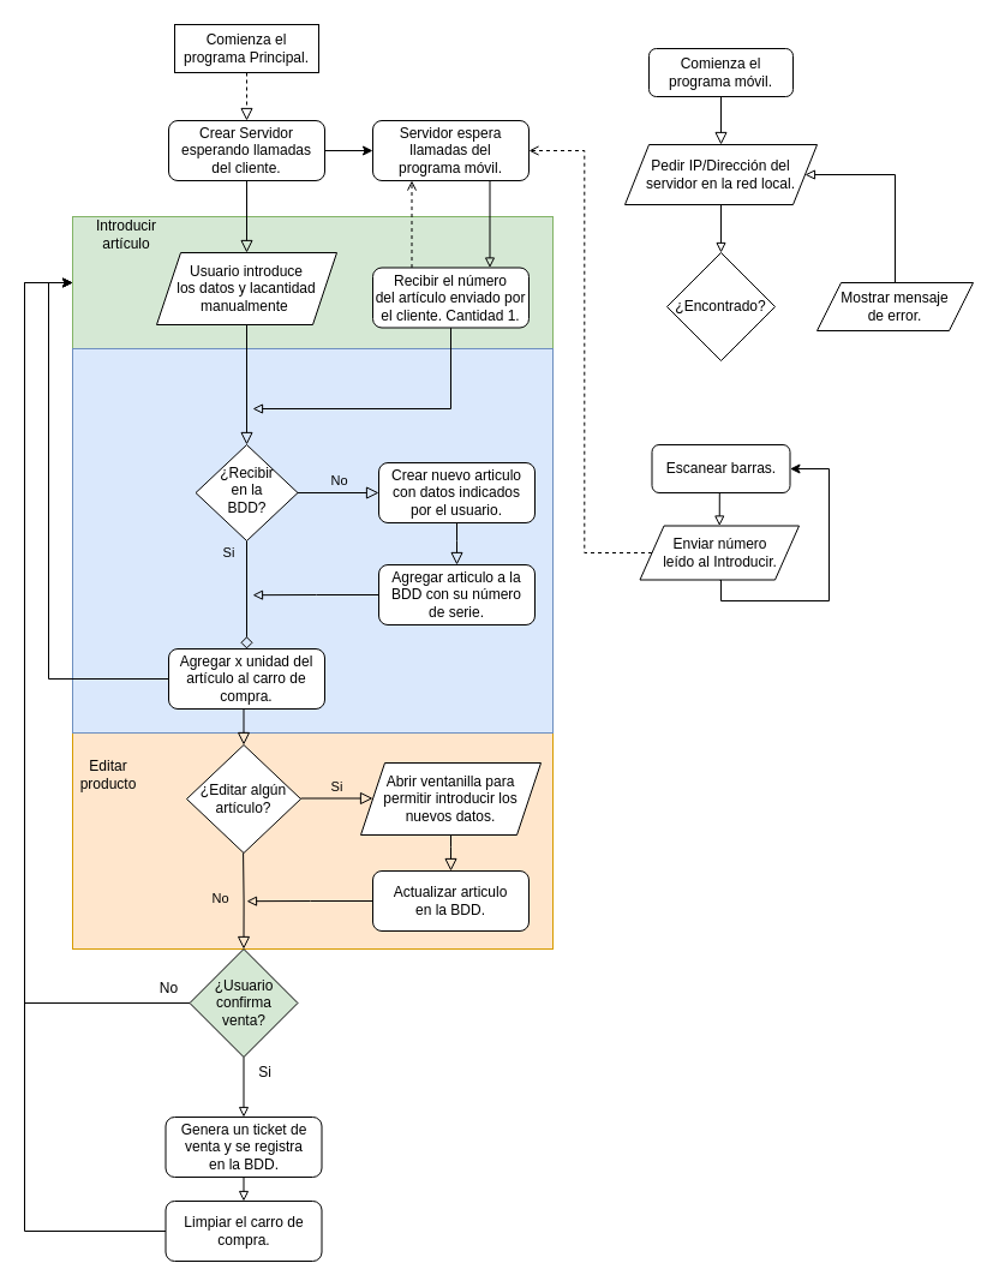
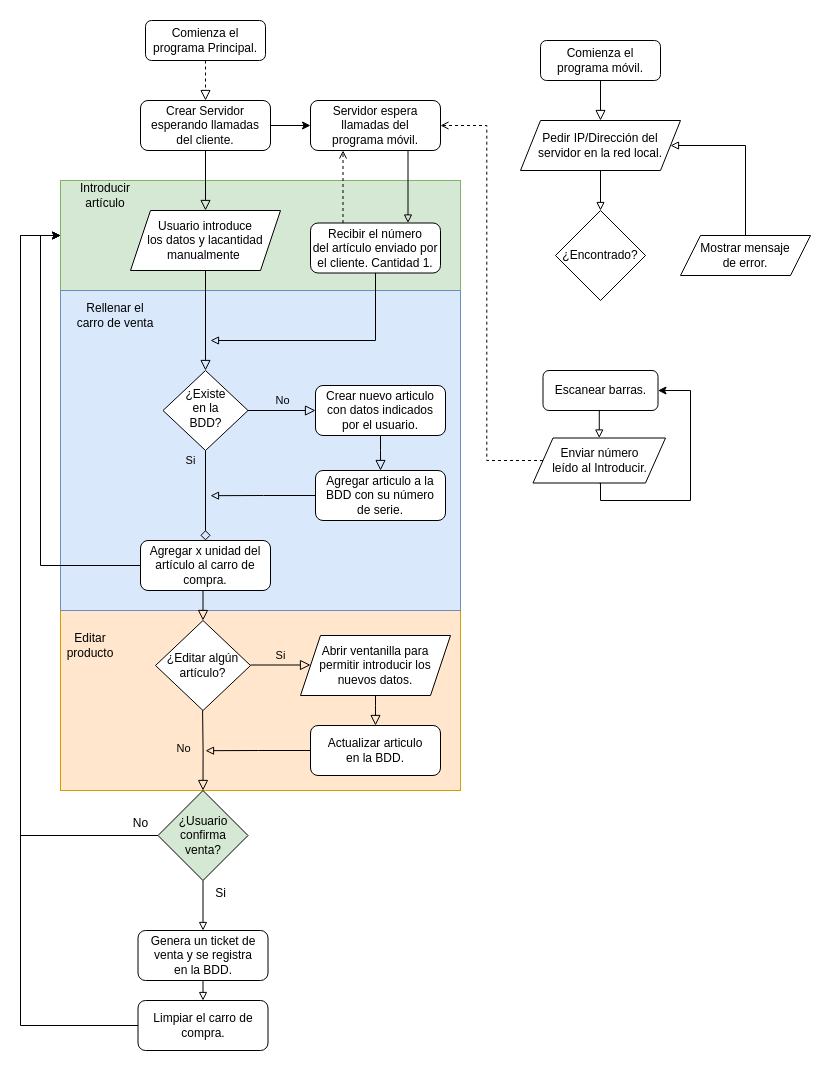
  <mxCell id="0" />
  <mxCell id="1" parent="0" />
  <mxCell id="2" value="" style="rounded=0;whiteSpace=wrap;html=1;fillColor=#d5e8d4;strokeColor=#82b366;" parent="1" vertex="1"><mxGeometry x="60" y="180" width="400" height="110" as="geometry" /></mxCell>
  <mxCell id="3" value="" style="rounded=0;whiteSpace=wrap;html=1;fillColor=#ffe6cc;strokeColor=#d79b00;" parent="1" vertex="1"><mxGeometry x="60" y="600" width="400" height="190" as="geometry" /></mxCell>
  <mxCell id="4" value="" style="rounded=0;whiteSpace=wrap;html=1;fillColor=#dae8fc;strokeColor=#6c8ebf;fillStyle=auto;" parent="1" vertex="1"><mxGeometry x="60" y="290" width="400" height="320" as="geometry" /></mxCell>
  <mxCell id="5" value="" style="rounded=0;html=1;jettySize=auto;orthogonalLoop=1;fontSize=11;endArrow=block;endFill=0;endSize=8;strokeWidth=1;shadow=0;labelBackgroundColor=none;edgeStyle=orthogonalEdgeStyle;exitX=0.5;exitY=1;exitDx=0;exitDy=0;" parent="1" source="57" target="9" edge="1"><mxGeometry relative="1" as="geometry"><mxPoint x="205" y="272.5" as="sourcePoint" /></mxGeometry></mxCell>
- <mxCell id="6" value="Comienza el programa Principal." style="whiteSpace=wrap;html=1;fontSize=12;glass=0;strokeWidth=1;shadow=0;rounded=0;" parent="1" vertex="1"><mxGeometry x="145" y="20" width="120" height="40" as="geometry" /></mxCell>
+ <mxCell id="6" value="Comienza el programa Principal." style="rounded=1;whiteSpace=wrap;html=1;fontSize=12;glass=0;strokeWidth=1;shadow=0;" parent="1" vertex="1"><mxGeometry x="145" y="20" width="120" height="40" as="geometry" /></mxCell>
  <mxCell id="7" value="Si" style="rounded=0;html=1;jettySize=auto;orthogonalLoop=1;fontSize=11;endArrow=diamond;endFill=0;endSize=8;strokeWidth=1;shadow=0;labelBackgroundColor=none;edgeStyle=orthogonalEdgeStyle;entryX=0.5;entryY=0;entryDx=0;entryDy=0;" parent="1" source="9" target="12" edge="1"><mxGeometry x="-0.778" y="-15" relative="1" as="geometry"><mxPoint as="offset" /><mxPoint x="205" y="535" as="targetPoint" /></mxGeometry></mxCell>
  <mxCell id="8" value="No" style="edgeStyle=orthogonalEdgeStyle;rounded=0;html=1;jettySize=auto;orthogonalLoop=1;fontSize=11;endArrow=block;endFill=0;endSize=8;strokeWidth=1;shadow=0;labelBackgroundColor=none;" parent="1" source="9" target="10" edge="1"><mxGeometry y="10" relative="1" as="geometry"><mxPoint as="offset" /></mxGeometry></mxCell>
- <mxCell id="9" value="¿Recibir&lt;div&gt;en&amp;nbsp;&lt;span style=&quot;background-color: initial;&quot;&gt;la&lt;/span&gt;&lt;/div&gt;&lt;div&gt;&lt;span style=&quot;background-color: initial;&quot;&gt;BDD?&lt;/span&gt;&lt;/div&gt;" style="rhombus;whiteSpace=wrap;html=1;shadow=0;fontFamily=Helvetica;fontSize=12;align=center;strokeWidth=1;spacing=6;spacingTop=-4;" parent="1" vertex="1"><mxGeometry x="162.5" y="370" width="85" height="80" as="geometry" /></mxCell>
+ <mxCell id="9" value="¿Existe&lt;div&gt;en&amp;nbsp;&lt;span style=&quot;background-color: initial;&quot;&gt;la&lt;/span&gt;&lt;/div&gt;&lt;div&gt;&lt;span style=&quot;background-color: initial;&quot;&gt;BDD?&lt;/span&gt;&lt;/div&gt;" style="rhombus;whiteSpace=wrap;html=1;shadow=0;fontFamily=Helvetica;fontSize=12;align=center;strokeWidth=1;spacing=6;spacingTop=-4;" parent="1" vertex="1"><mxGeometry x="162.5" y="370" width="85" height="80" as="geometry" /></mxCell>
  <mxCell id="10" value="Crear nuevo articulo con datos indicados&lt;div&gt;por el usuario.&lt;/div&gt;" style="rounded=1;whiteSpace=wrap;html=1;fontSize=12;glass=0;strokeWidth=1;shadow=0;" parent="1" vertex="1"><mxGeometry x="315" y="385" width="130" height="50" as="geometry" /></mxCell>
  <mxCell id="11" style="edgeStyle=orthogonalEdgeStyle;rounded=0;orthogonalLoop=1;jettySize=auto;html=1;exitX=0;exitY=0.5;exitDx=0;exitDy=0;entryX=0;entryY=0.5;entryDx=0;entryDy=0;" parent="1" source="12" target="2" edge="1"><mxGeometry relative="1" as="geometry"><mxPoint x="20" y="270" as="targetPoint" /><Array as="points"><mxPoint x="40" y="565" /><mxPoint x="40" y="235" /></Array></mxGeometry></mxCell>
  <mxCell id="12" value="Agregar x unidad del&lt;div&gt;artículo al carro de compra.&lt;/div&gt;" style="rounded=1;whiteSpace=wrap;html=1;fontSize=12;glass=0;strokeWidth=1;shadow=0;" parent="1" vertex="1"><mxGeometry x="140" y="540" width="130" height="50" as="geometry" /></mxCell>
  <mxCell id="13" style="edgeStyle=orthogonalEdgeStyle;rounded=0;orthogonalLoop=1;jettySize=auto;html=1;exitX=0.5;exitY=1;exitDx=0;exitDy=0;entryX=0.5;entryY=0;entryDx=0;entryDy=0;endArrow=block;endFill=0;" parent="1" source="14" edge="1"><mxGeometry relative="1" as="geometry"><mxPoint x="202.5" y="1000" as="targetPoint" /></mxGeometry></mxCell>
  <mxCell id="14" value="Genera un ticket de venta y se registra&lt;div&gt;en la BDD.&lt;/div&gt;" style="rounded=1;whiteSpace=wrap;html=1;fontSize=12;glass=0;strokeWidth=1;shadow=0;" parent="1" vertex="1"><mxGeometry x="137.5" y="930" width="130" height="50" as="geometry" /></mxCell>
  <mxCell id="15" style="edgeStyle=orthogonalEdgeStyle;rounded=0;orthogonalLoop=1;jettySize=auto;html=1;exitX=0;exitY=0.5;exitDx=0;exitDy=0;entryX=0;entryY=0.5;entryDx=0;entryDy=0;" parent="1" source="16" target="2" edge="1"><mxGeometry relative="1" as="geometry"><Array as="points"><mxPoint x="20" y="1025" /><mxPoint x="20" y="235" /></Array></mxGeometry></mxCell>
  <mxCell id="16" value="Limpiar el carro de compra." style="rounded=1;whiteSpace=wrap;html=1;fontSize=12;glass=0;strokeWidth=1;shadow=0;" parent="1" vertex="1"><mxGeometry x="137.5" y="1000" width="130" height="50" as="geometry" /></mxCell>
  <mxCell id="17" value="" style="rounded=0;html=1;jettySize=auto;orthogonalLoop=1;fontSize=11;endArrow=block;endFill=0;endSize=8;strokeWidth=1;shadow=0;labelBackgroundColor=none;edgeStyle=orthogonalEdgeStyle;exitX=0.5;exitY=1;exitDx=0;exitDy=0;" parent="1" source="10" target="19" edge="1"><mxGeometry y="20" relative="1" as="geometry"><mxPoint as="offset" /><mxPoint x="380" y="435" as="sourcePoint" /><mxPoint x="215" y="490" as="targetPoint" /><Array as="points"><mxPoint x="380" y="450" /><mxPoint x="380" y="450" /></Array></mxGeometry></mxCell>
  <mxCell id="18" style="edgeStyle=orthogonalEdgeStyle;rounded=0;orthogonalLoop=1;jettySize=auto;html=1;exitX=0;exitY=0.5;exitDx=0;exitDy=0;endArrow=block;endFill=0;" parent="1" source="19" edge="1"><mxGeometry relative="1" as="geometry"><mxPoint x="210" y="495.2" as="targetPoint" /></mxGeometry></mxCell>
  <mxCell id="19" value="Agregar articulo a la BDD con su número&lt;div&gt;de serie.&lt;/div&gt;" style="rounded=1;whiteSpace=wrap;html=1;fontSize=12;glass=0;strokeWidth=1;shadow=0;" parent="1" vertex="1"><mxGeometry x="315" y="470" width="130" height="50" as="geometry" /></mxCell>
  <mxCell id="20" value="" style="rounded=0;html=1;jettySize=auto;orthogonalLoop=1;fontSize=11;endArrow=block;endFill=0;endSize=8;strokeWidth=1;shadow=0;labelBackgroundColor=none;edgeStyle=orthogonalEdgeStyle;entryX=0.5;entryY=0;entryDx=0;entryDy=0;exitX=0.5;exitY=1;exitDx=0;exitDy=0;" parent="1" source="12" target="21" edge="1"><mxGeometry x="-0.059" y="-20" relative="1" as="geometry"><mxPoint as="offset" /><mxPoint x="205" y="590" as="sourcePoint" /><mxPoint x="205" y="710" as="targetPoint" /></mxGeometry></mxCell>
  <mxCell id="21" value="¿Editar algún artículo?" style="rhombus;whiteSpace=wrap;html=1;" parent="1" vertex="1"><mxGeometry x="155" y="620" width="95" height="90" as="geometry" /></mxCell>
  <mxCell id="22" value="Si" style="edgeStyle=orthogonalEdgeStyle;rounded=0;html=1;jettySize=auto;orthogonalLoop=1;fontSize=11;endArrow=block;endFill=0;endSize=8;strokeWidth=1;shadow=0;labelBackgroundColor=none;" parent="1" edge="1"><mxGeometry y="10" relative="1" as="geometry"><mxPoint as="offset" /><mxPoint x="250" y="664.5" as="sourcePoint" /><mxPoint x="310" y="664.5" as="targetPoint" /></mxGeometry></mxCell>
  <mxCell id="23" value="" style="rounded=0;html=1;jettySize=auto;orthogonalLoop=1;fontSize=11;endArrow=block;endFill=0;endSize=8;strokeWidth=1;shadow=0;labelBackgroundColor=none;edgeStyle=orthogonalEdgeStyle;exitX=0.5;exitY=1;exitDx=0;exitDy=0;" parent="1" target="25" edge="1"><mxGeometry y="20" relative="1" as="geometry"><mxPoint as="offset" /><mxPoint x="375" y="690" as="sourcePoint" /><mxPoint x="210" y="745" as="targetPoint" /><Array as="points"><mxPoint x="375" y="705" /><mxPoint x="375" y="705" /></Array></mxGeometry></mxCell>
  <mxCell id="24" style="edgeStyle=orthogonalEdgeStyle;rounded=0;orthogonalLoop=1;jettySize=auto;html=1;exitX=0;exitY=0.5;exitDx=0;exitDy=0;endArrow=block;endFill=0;" parent="1" source="25" edge="1"><mxGeometry relative="1" as="geometry"><mxPoint x="205" y="750.2" as="targetPoint" /></mxGeometry></mxCell>
  <mxCell id="25" value="Actualizar articulo&lt;div&gt;en la BDD.&lt;/div&gt;" style="rounded=1;whiteSpace=wrap;html=1;fontSize=12;glass=0;strokeWidth=1;shadow=0;" parent="1" vertex="1"><mxGeometry x="310" y="725" width="130" height="50" as="geometry" /></mxCell>
  <mxCell id="26" value="No" style="rounded=0;html=1;jettySize=auto;orthogonalLoop=1;fontSize=11;endArrow=block;endFill=0;endSize=8;strokeWidth=1;shadow=0;labelBackgroundColor=none;edgeStyle=orthogonalEdgeStyle;entryX=0.5;entryY=0;entryDx=0;entryDy=0;" parent="1" target="47" edge="1"><mxGeometry x="-0.059" y="-20" relative="1" as="geometry"><mxPoint as="offset" /><mxPoint x="202.08" y="710" as="sourcePoint" /><mxPoint x="203" y="800" as="targetPoint" /></mxGeometry></mxCell>
  <mxCell id="27" value="Introducir&lt;div&gt;artículo&lt;/div&gt;" style="text;html=1;align=center;verticalAlign=middle;whiteSpace=wrap;rounded=0;" parent="1" vertex="1"><mxGeometry x="60" y="180" width="90" height="30" as="geometry" /></mxCell>
  <mxCell id="28" value="Editar producto" style="text;html=1;align=center;verticalAlign=middle;whiteSpace=wrap;rounded=0;" parent="1" vertex="1"><mxGeometry x="60" y="630" width="60" height="30" as="geometry" /></mxCell>
  <mxCell id="29" value="" style="rounded=0;html=1;jettySize=auto;orthogonalLoop=1;fontSize=11;endArrow=block;endFill=0;endSize=8;strokeWidth=1;shadow=0;labelBackgroundColor=none;edgeStyle=orthogonalEdgeStyle;entryX=0.5;entryY=0;entryDx=0;entryDy=0;dashed=1;" parent="1" source="6" target="32" edge="1"><mxGeometry relative="1" as="geometry"><mxPoint x="205" y="60" as="sourcePoint" /><mxPoint x="205" y="90" as="targetPoint" /></mxGeometry></mxCell>
  <mxCell id="30" value="" style="rounded=0;html=1;jettySize=auto;orthogonalLoop=1;fontSize=11;endArrow=block;endFill=0;endSize=8;strokeWidth=1;shadow=0;labelBackgroundColor=none;edgeStyle=orthogonalEdgeStyle;entryX=0.5;entryY=0;entryDx=0;entryDy=0;exitX=0.5;exitY=1;exitDx=0;exitDy=0;" parent="1" source="32" target="57" edge="1"><mxGeometry x="-0.059" y="-20" relative="1" as="geometry"><mxPoint as="offset" /><mxPoint x="205" y="180" as="sourcePoint" /><mxPoint x="205" y="222.5" as="targetPoint" /></mxGeometry></mxCell>
  <mxCell id="31" style="edgeStyle=orthogonalEdgeStyle;rounded=0;orthogonalLoop=1;jettySize=auto;html=1;exitX=1;exitY=0.5;exitDx=0;exitDy=0;entryX=0;entryY=0.5;entryDx=0;entryDy=0;" edge="1" parent="1" source="32" target="52"><mxGeometry relative="1" as="geometry" /></mxCell>
  <mxCell id="32" value="Crear Servidor esperando llamadas&lt;div&gt;del cliente.&lt;/div&gt;" style="rounded=1;whiteSpace=wrap;html=1;fontSize=12;glass=0;strokeWidth=1;shadow=0;" parent="1" vertex="1"><mxGeometry x="140" y="100" width="130" height="50" as="geometry" /></mxCell>
  <mxCell id="33" value="Comienza el&lt;div&gt;programa móvil.&lt;/div&gt;" style="rounded=1;whiteSpace=wrap;html=1;fontSize=12;glass=0;strokeWidth=1;shadow=0;" parent="1" vertex="1"><mxGeometry x="540" y="40" width="120" height="40" as="geometry" /></mxCell>
  <mxCell id="34" value="" style="rounded=0;html=1;jettySize=auto;orthogonalLoop=1;fontSize=11;endArrow=block;endFill=0;endSize=8;strokeWidth=1;shadow=0;labelBackgroundColor=none;edgeStyle=orthogonalEdgeStyle;entryX=0.5;entryY=0;entryDx=0;entryDy=0;" parent="1" source="33" edge="1" target="55"><mxGeometry relative="1" as="geometry"><mxPoint x="600" y="80" as="sourcePoint" /><mxPoint x="600" y="120" as="targetPoint" /></mxGeometry></mxCell>
  <mxCell id="35" style="edgeStyle=orthogonalEdgeStyle;rounded=0;orthogonalLoop=1;jettySize=auto;html=1;exitX=0.5;exitY=1;exitDx=0;exitDy=0;entryX=0.5;entryY=0;entryDx=0;entryDy=0;endArrow=block;endFill=0;" parent="1" source="55" target="36" edge="1"><mxGeometry relative="1" as="geometry"><mxPoint x="600" y="170" as="sourcePoint" /></mxGeometry></mxCell>
  <mxCell id="36" value="¿Encontrado?" style="rhombus;whiteSpace=wrap;html=1;" parent="1" vertex="1"><mxGeometry x="555" y="210" width="90" height="90" as="geometry" /></mxCell>
  <mxCell id="37" style="edgeStyle=orthogonalEdgeStyle;rounded=0;orthogonalLoop=1;jettySize=auto;html=1;exitX=0.5;exitY=0;exitDx=0;exitDy=0;entryX=1;entryY=0.5;entryDx=0;entryDy=0;endArrow=block;endFill=0;" parent="1" source="54" target="55" edge="1"><mxGeometry relative="1" as="geometry"><mxPoint x="750" y="235" as="sourcePoint" /><mxPoint x="665" y="145" as="targetPoint" /><Array as="points"><mxPoint x="745" y="145" /></Array></mxGeometry></mxCell>
  <mxCell id="38" style="edgeStyle=orthogonalEdgeStyle;rounded=0;orthogonalLoop=1;jettySize=auto;html=1;exitX=0.5;exitY=1;exitDx=0;exitDy=0;entryX=0.5;entryY=0;entryDx=0;entryDy=0;endArrow=block;endFill=0;" parent="1" source="39" target="53" edge="1"><mxGeometry relative="1" as="geometry"><mxPoint x="600" y="440" as="targetPoint" /></mxGeometry></mxCell>
  <mxCell id="39" value="Escanear barras." style="rounded=1;whiteSpace=wrap;html=1;fontSize=12;glass=0;strokeWidth=1;shadow=0;" parent="1" vertex="1"><mxGeometry x="542.5" y="370" width="115" height="40" as="geometry" /></mxCell>
  <mxCell id="40" style="edgeStyle=orthogonalEdgeStyle;rounded=0;orthogonalLoop=1;jettySize=auto;html=1;exitX=0;exitY=0.5;exitDx=0;exitDy=0;entryX=1;entryY=0.5;entryDx=0;entryDy=0;dashed=1;endArrow=open;endFill=0;" parent="1" source="53" target="52" edge="1"><mxGeometry relative="1" as="geometry"><mxPoint x="542.5" y="460" as="sourcePoint" /></mxGeometry></mxCell>
  <mxCell id="41" style="edgeStyle=orthogonalEdgeStyle;rounded=0;orthogonalLoop=1;jettySize=auto;html=1;exitX=0.5;exitY=1;exitDx=0;exitDy=0;entryX=1;entryY=0.5;entryDx=0;entryDy=0;" parent="1" source="53" target="39" edge="1"><mxGeometry relative="1" as="geometry"><Array as="points"><mxPoint x="600" y="482" /><mxPoint x="600" y="500" /><mxPoint x="690" y="500" /><mxPoint x="690" y="390" /></Array><mxPoint x="600" y="480" as="sourcePoint" /></mxGeometry></mxCell>
  <mxCell id="42" style="edgeStyle=orthogonalEdgeStyle;rounded=0;orthogonalLoop=1;jettySize=auto;html=1;exitX=0.5;exitY=1;exitDx=0;exitDy=0;endArrow=block;endFill=0;" parent="1" source="43" edge="1"><mxGeometry relative="1" as="geometry"><mxPoint x="210" y="340" as="targetPoint" /><Array as="points"><mxPoint x="375" y="340" /><mxPoint x="210" y="340" /></Array><mxPoint x="375" y="350" as="sourcePoint" /></mxGeometry></mxCell>
  <mxCell id="43" value="Recibir el número&lt;div&gt;del artículo enviado por el cliente. Cantidad 1.&lt;/div&gt;" style="rounded=1;whiteSpace=wrap;html=1;fontSize=12;glass=0;strokeWidth=1;shadow=0;" parent="1" vertex="1"><mxGeometry x="310" y="222.5" width="130" height="50" as="geometry" /></mxCell>
+ <mxCell id="44" value="Rellenar el carro de venta" style="text;html=1;align=center;verticalAlign=middle;whiteSpace=wrap;rounded=0;" parent="1" vertex="1"><mxGeometry x="70" y="300" width="90" height="30" as="geometry" /></mxCell>
  <mxCell id="45" style="edgeStyle=orthogonalEdgeStyle;rounded=0;orthogonalLoop=1;jettySize=auto;html=1;exitX=0.5;exitY=1;exitDx=0;exitDy=0;entryX=0.5;entryY=0;entryDx=0;entryDy=0;endArrow=block;endFill=0;" edge="1" parent="1" source="47" target="14"><mxGeometry relative="1" as="geometry" /></mxCell>
  <mxCell id="46" style="edgeStyle=orthogonalEdgeStyle;rounded=0;orthogonalLoop=1;jettySize=auto;html=1;exitX=0;exitY=0.5;exitDx=0;exitDy=0;entryX=0;entryY=0.5;entryDx=0;entryDy=0;" edge="1" parent="1" source="47" target="2"><mxGeometry relative="1" as="geometry"><Array as="points"><mxPoint x="20" y="835" /><mxPoint x="20" y="235" /></Array></mxGeometry></mxCell>
  <mxCell id="47" value="¿Usuario&lt;div&gt;confirma&lt;/div&gt;&lt;div&gt;venta?&lt;/div&gt;" style="rhombus;whiteSpace=wrap;html=1;fillColor=#d5e8d4;" vertex="1" parent="1"><mxGeometry x="157.5" y="790" width="90" height="90" as="geometry" /></mxCell>
  <mxCell id="48" value="No" style="text;html=1;align=center;verticalAlign=middle;resizable=0;points=[];autosize=1;strokeColor=none;fillColor=none;" vertex="1" parent="1"><mxGeometry x="120" y="808" width="40" height="30" as="geometry" /></mxCell>
  <mxCell id="49" value="Si" style="text;html=1;align=center;verticalAlign=middle;resizable=0;points=[];autosize=1;strokeColor=none;fillColor=none;" vertex="1" parent="1"><mxGeometry x="205" y="878" width="30" height="30" as="geometry" /></mxCell>
  <mxCell id="50" style="edgeStyle=orthogonalEdgeStyle;rounded=0;orthogonalLoop=1;jettySize=auto;html=1;exitX=0.25;exitY=0;exitDx=0;exitDy=0;dashed=1;endArrow=open;endFill=0;entryX=0.25;entryY=1;entryDx=0;entryDy=0;" edge="1" parent="1" source="43" target="52"><mxGeometry relative="1" as="geometry"><mxPoint x="553" y="470" as="sourcePoint" /><mxPoint x="370" y="180" as="targetPoint" /><Array as="points"><mxPoint x="343" y="222" /><mxPoint x="343" y="150" /></Array></mxGeometry></mxCell>
  <mxCell id="51" style="edgeStyle=orthogonalEdgeStyle;rounded=0;orthogonalLoop=1;jettySize=auto;html=1;exitX=0.75;exitY=1;exitDx=0;exitDy=0;entryX=0.75;entryY=0;entryDx=0;entryDy=0;endArrow=block;endFill=0;" edge="1" parent="1" source="52" target="43"><mxGeometry relative="1" as="geometry" /></mxCell>
  <mxCell id="52" value="Servidor espera&lt;div&gt;llamadas del&lt;/div&gt;&lt;div&gt;programa móvil.&lt;/div&gt;" style="rounded=1;whiteSpace=wrap;html=1;fontSize=12;glass=0;strokeWidth=1;shadow=0;" vertex="1" parent="1"><mxGeometry x="310" y="100" width="130" height="50" as="geometry" /></mxCell>
  <mxCell id="53" value="Enviar número&lt;div&gt;leído&amp;nbsp;&lt;span style=&quot;background-color: initial;&quot;&gt;al Introducir.&lt;/span&gt;&lt;/div&gt;" style="shape=parallelogram;perimeter=parallelogramPerimeter;whiteSpace=wrap;html=1;fixedSize=1;" vertex="1" parent="1"><mxGeometry x="532.5" y="437.5" width="132.5" height="45" as="geometry" /></mxCell>
  <mxCell id="54" value="Mostrar mensaje&lt;div&gt;de error.&lt;/div&gt;" style="shape=parallelogram;perimeter=parallelogramPerimeter;whiteSpace=wrap;html=1;fixedSize=1;" vertex="1" parent="1"><mxGeometry x="680" y="235" width="130" height="40" as="geometry" /></mxCell>
  <mxCell id="55" value="Pedir IP/Dirección del&lt;div&gt;servidor en la red local.&lt;/div&gt;" style="shape=parallelogram;perimeter=parallelogramPerimeter;whiteSpace=wrap;html=1;fixedSize=1;" vertex="1" parent="1"><mxGeometry x="520" y="120" width="160" height="50" as="geometry" /></mxCell>
  <mxCell id="56" value="Abrir ventanilla para permitir introducir los nuevos datos." style="shape=parallelogram;perimeter=parallelogramPerimeter;whiteSpace=wrap;html=1;fixedSize=1;" vertex="1" parent="1"><mxGeometry x="300" y="635" width="150" height="60" as="geometry" /></mxCell>
  <mxCell id="57" value="Usuario introduce&lt;div&gt;los&amp;nbsp;&lt;span style=&quot;background-color: initial;&quot;&gt;datos y lacantidad manualmente&amp;nbsp;&lt;/span&gt;&lt;/div&gt;" style="shape=parallelogram;perimeter=parallelogramPerimeter;whiteSpace=wrap;html=1;fixedSize=1;" vertex="1" parent="1"><mxGeometry x="130" y="210" width="150" height="60" as="geometry" /></mxCell>
